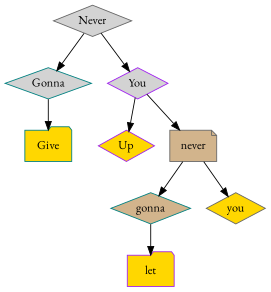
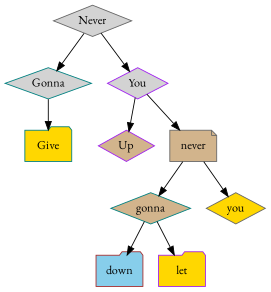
  digraph {
    fontname="EB Garamond"
    node [color=teal fillcolor=gold fontname="EB Garamond" shape=diamond style=filled]
    edge [fontname="EB Garamond"]
    Give [shape=folder]
    Gonna [fillcolor=lightgrey]
    Never [color=gray40 fillcolor=lightgrey]
    You [color=purple fillcolor=lightgrey]
-   Up [color=purple]
+   Up [color=purple fillcolor=tan]
    never [color=gray40 fillcolor=tan shape=note]
    gonna [fillcolor=tan]
    you [color=gray40]
+   down [color=brown fillcolor=skyblue shape=folder]
    let [color=purple shape=folder]
    Gonna -> Give
    Never -> Gonna
    Never -> You
    You -> Up
    You -> never
    never -> gonna
    never -> you
+   gonna -> down
    gonna -> let
  }
